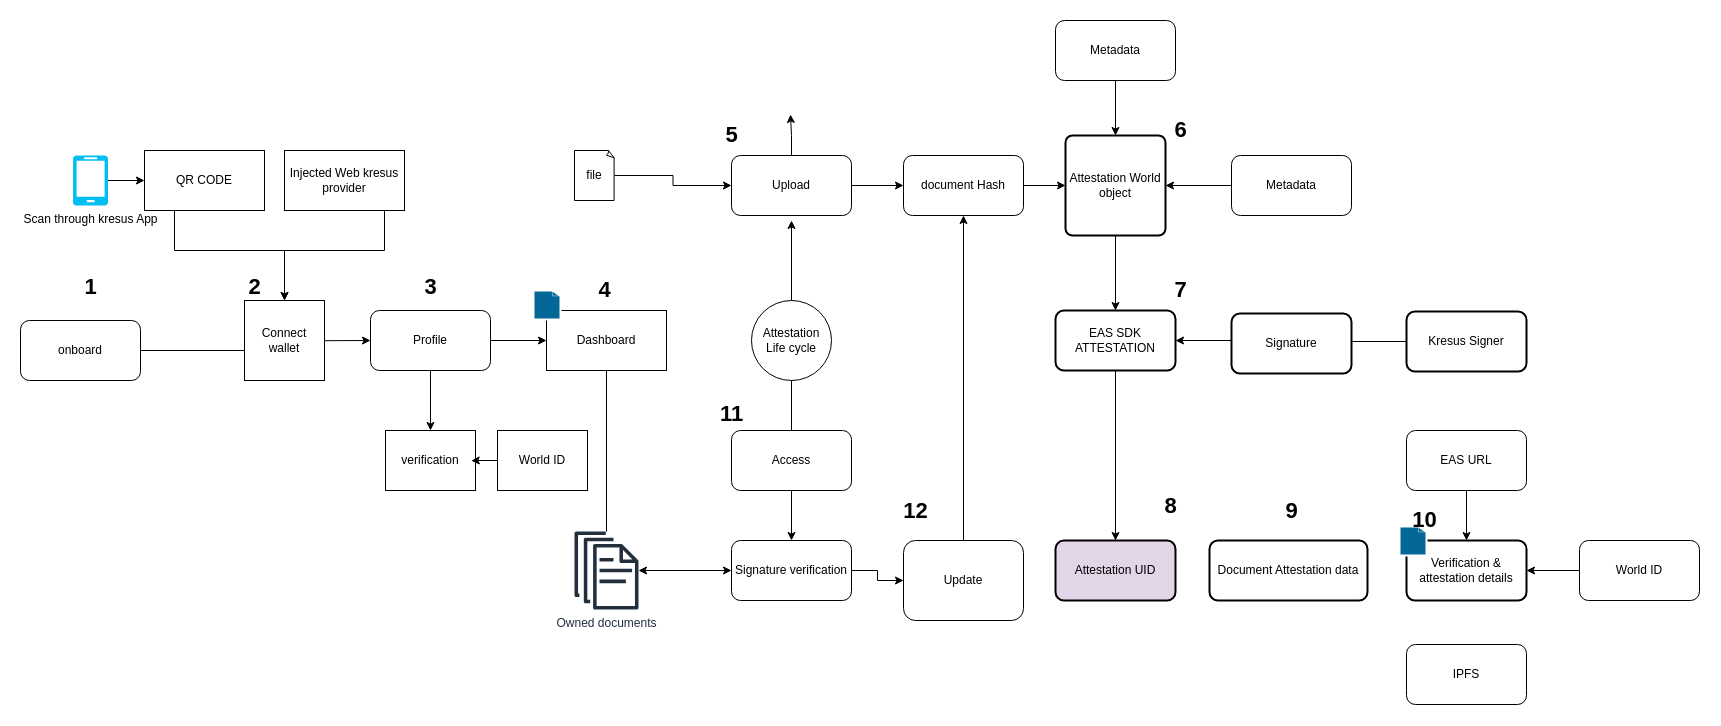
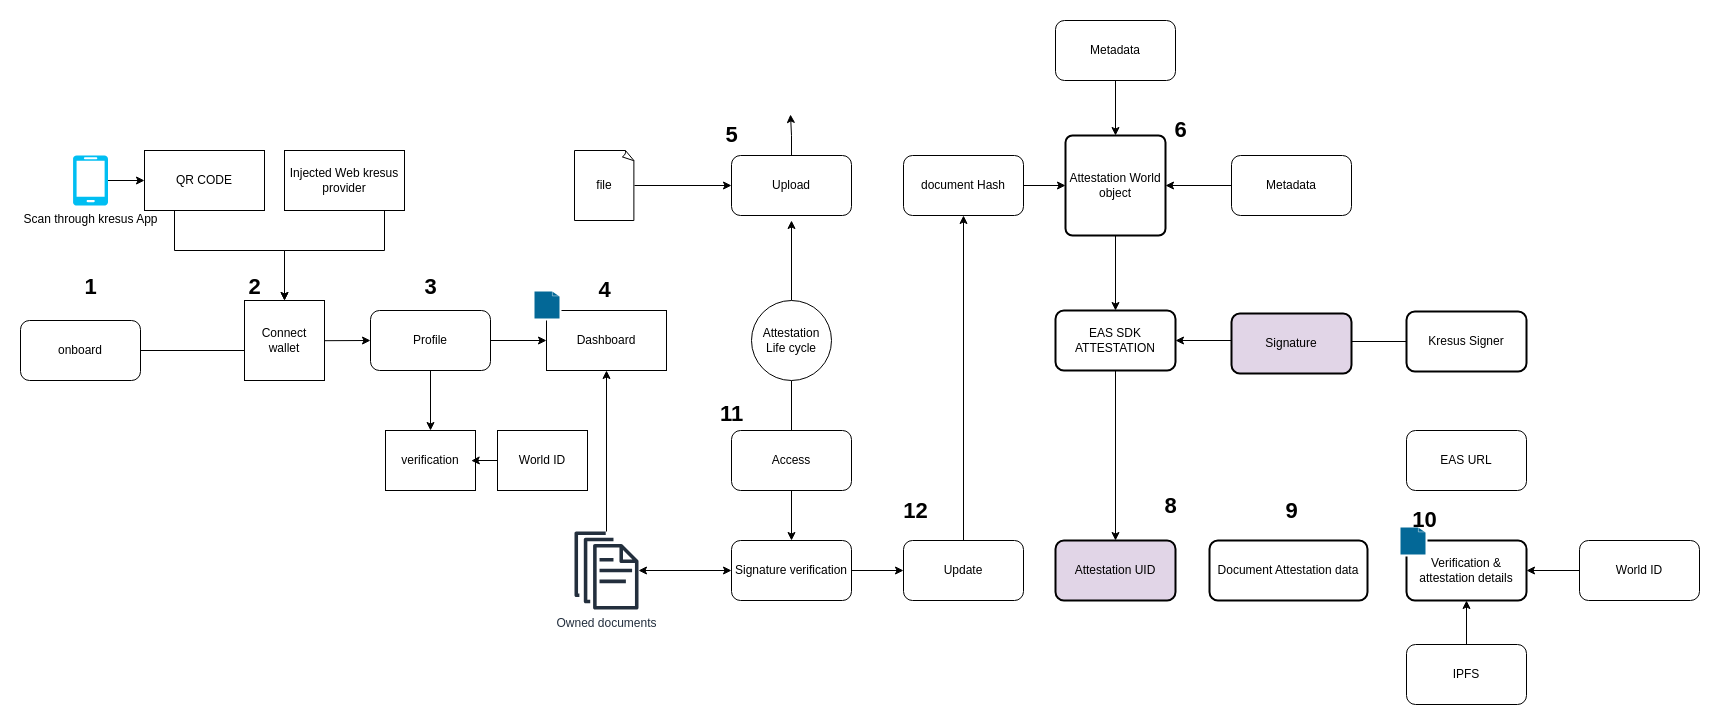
  <mxCell id="0" />
  <mxCell id="1" parent="0" />
  <mxCell id="2" style="edgeStyle=orthogonalEdgeStyle;rounded=0;orthogonalLoop=1;jettySize=auto;html=1;" edge="1" parent="1" source="3"><mxGeometry relative="1" as="geometry"><mxPoint x="370" y="340" as="targetPoint" /></mxGeometry></mxCell>
  <mxCell id="3" value="onboard" style="rounded=1;whiteSpace=wrap;html=1;" vertex="1" parent="1"><mxGeometry x="20" y="320" width="120" height="60" as="geometry" /></mxCell>
  <mxCell id="4" value="Connect wallet" style="whiteSpace=wrap;html=1;aspect=fixed;" vertex="1" parent="1"><mxGeometry x="244" y="300" width="80" height="80" as="geometry" /></mxCell>
  <mxCell id="5" style="edgeStyle=orthogonalEdgeStyle;rounded=0;orthogonalLoop=1;jettySize=auto;html=1;entryX=0.5;entryY=0;entryDx=0;entryDy=0;" edge="1" parent="1" source="6" target="4"><mxGeometry relative="1" as="geometry"><Array as="points"><mxPoint x="174" y="250" /><mxPoint x="284" y="250" /></Array></mxGeometry></mxCell>
  <mxCell id="6" value="QR CODE" style="rounded=0;whiteSpace=wrap;html=1;" vertex="1" parent="1"><mxGeometry x="144" y="150" width="120" height="60" as="geometry" /></mxCell>
  <mxCell id="7" style="edgeStyle=orthogonalEdgeStyle;rounded=0;orthogonalLoop=1;jettySize=auto;html=1;" edge="1" parent="1" source="8" target="4"><mxGeometry relative="1" as="geometry"><Array as="points"><mxPoint x="384" y="250" /><mxPoint x="284" y="250" /></Array></mxGeometry></mxCell>
  <mxCell id="8" value="Injected Web kresus provider" style="rounded=0;whiteSpace=wrap;html=1;" vertex="1" parent="1"><mxGeometry x="284" y="150" width="120" height="60" as="geometry" /></mxCell>
  <mxCell id="9" style="edgeStyle=orthogonalEdgeStyle;rounded=0;orthogonalLoop=1;jettySize=auto;html=1;entryX=0;entryY=0.5;entryDx=0;entryDy=0;" edge="1" parent="1" source="10" target="6"><mxGeometry relative="1" as="geometry" /></mxCell>
  <mxCell id="10" value="Scan through kresus App" style="verticalLabelPosition=bottom;html=1;verticalAlign=top;align=center;strokeColor=none;fillColor=#00BEF2;shape=mxgraph.azure.mobile;pointerEvents=1;" vertex="1" parent="1"><mxGeometry x="72.5" y="155" width="35" height="50" as="geometry" /></mxCell>
  <mxCell id="11" value="Dashboard" style="whiteSpace=wrap;html=1;" vertex="1" parent="1"><mxGeometry x="546" y="310" width="120" height="60" as="geometry" /></mxCell>
- <mxCell id="12" style="edgeStyle=orthogonalEdgeStyle;rounded=0;orthogonalLoop=1;jettySize=auto;html=1;endArrow=none;" edge="1" parent="1" source="13" target="11"><mxGeometry relative="1" as="geometry" /></mxCell>
+ <mxCell id="12" style="edgeStyle=orthogonalEdgeStyle;rounded=0;orthogonalLoop=1;jettySize=auto;html=1;" edge="1" parent="1" source="13" target="11"><mxGeometry relative="1" as="geometry" /></mxCell>
  <mxCell id="13" value="Owned documents" style="sketch=0;outlineConnect=0;fontColor=#232F3E;gradientColor=none;fillColor=#232F3D;strokeColor=none;dashed=0;verticalLabelPosition=bottom;verticalAlign=top;align=center;html=1;fontSize=12;fontStyle=0;aspect=fixed;pointerEvents=1;shape=mxgraph.aws4.documents;" vertex="1" parent="1"><mxGeometry x="574" y="531" width="64" height="78" as="geometry" /></mxCell>
  <mxCell id="14" value="" style="edgeStyle=orthogonalEdgeStyle;rounded=0;orthogonalLoop=1;jettySize=auto;html=1;" edge="1" parent="1" source="16"><mxGeometry relative="1" as="geometry"><mxPoint x="791" y="220" as="targetPoint" /></mxGeometry></mxCell>
  <mxCell id="15" style="edgeStyle=orthogonalEdgeStyle;rounded=0;orthogonalLoop=1;jettySize=auto;html=1;" edge="1" parent="1" source="16" target="24"><mxGeometry relative="1" as="geometry" /></mxCell>
  <mxCell id="16" value="Attestation Life cycle" style="ellipse;whiteSpace=wrap;html=1;aspect=fixed;" vertex="1" parent="1"><mxGeometry x="751" y="300" width="80" height="80" as="geometry" /></mxCell>
- <mxCell id="17" style="edgeStyle=orthogonalEdgeStyle;rounded=0;orthogonalLoop=1;jettySize=auto;html=1;" edge="1" parent="1" source="19" target="29"><mxGeometry relative="1" as="geometry" /></mxCell>
  <mxCell id="18" style="edgeStyle=orthogonalEdgeStyle;rounded=0;orthogonalLoop=1;jettySize=auto;html=1;" edge="1" parent="1" source="19"><mxGeometry relative="1" as="geometry"><mxPoint x="790" y="114" as="targetPoint" /></mxGeometry></mxCell>
  <mxCell id="19" value="Upload" style="rounded=1;whiteSpace=wrap;html=1;" vertex="1" parent="1"><mxGeometry x="731" y="155" width="120" height="60" as="geometry" /></mxCell>
  <mxCell id="20" style="edgeStyle=orthogonalEdgeStyle;rounded=0;orthogonalLoop=1;jettySize=auto;html=1;entryX=0.5;entryY=1;entryDx=0;entryDy=0;" edge="1" parent="1" source="21" target="29"><mxGeometry relative="1" as="geometry" /></mxCell>
- <mxCell id="21" value="Update" style="rounded=1;whiteSpace=wrap;html=1;" vertex="1" parent="1"><mxGeometry x="903" y="540" width="120" height="80" as="geometry" /></mxCell>
+ <mxCell id="21" value="Update" style="rounded=1;whiteSpace=wrap;html=1;" vertex="1" parent="1"><mxGeometry x="903" y="540" width="120" height="60" as="geometry" /></mxCell>
  <mxCell id="22" style="edgeStyle=orthogonalEdgeStyle;rounded=0;orthogonalLoop=1;jettySize=auto;html=1;startArrow=classic;startFill=1;" edge="1" parent="1" source="24" target="13"><mxGeometry relative="1" as="geometry" /></mxCell>
  <mxCell id="23" style="edgeStyle=orthogonalEdgeStyle;rounded=0;orthogonalLoop=1;jettySize=auto;html=1;" edge="1" parent="1" source="24" target="21"><mxGeometry relative="1" as="geometry" /></mxCell>
  <mxCell id="24" value="Signature verification" style="rounded=1;whiteSpace=wrap;html=1;" vertex="1" parent="1"><mxGeometry x="731" y="540" width="120" height="60" as="geometry" /></mxCell>
  <mxCell id="25" value="Access" style="rounded=1;whiteSpace=wrap;html=1;" vertex="1" parent="1"><mxGeometry x="731" y="430" width="120" height="60" as="geometry" /></mxCell>
  <mxCell id="26" style="edgeStyle=orthogonalEdgeStyle;rounded=0;orthogonalLoop=1;jettySize=auto;html=1;" edge="1" parent="1" source="27" target="19"><mxGeometry relative="1" as="geometry" /></mxCell>
- <mxCell id="27" value="file" style="whiteSpace=wrap;html=1;shape=mxgraph.basic.document" vertex="1" parent="1"><mxGeometry x="574" y="150" width="40" height="50" as="geometry" /></mxCell>
+ <mxCell id="27" value="file" style="whiteSpace=wrap;html=1;shape=mxgraph.basic.document" vertex="1" parent="1"><mxGeometry x="574" y="150" width="60" height="70" as="geometry" /></mxCell>
  <mxCell id="28" style="edgeStyle=orthogonalEdgeStyle;rounded=0;orthogonalLoop=1;jettySize=auto;html=1;entryX=0;entryY=0.5;entryDx=0;entryDy=0;" edge="1" parent="1" source="29" target="33"><mxGeometry relative="1" as="geometry" /></mxCell>
  <mxCell id="29" value="document Hash" style="rounded=1;whiteSpace=wrap;html=1;" vertex="1" parent="1"><mxGeometry x="903" y="155" width="120" height="60" as="geometry" /></mxCell>
  <mxCell id="30" value="" style="edgeStyle=orthogonalEdgeStyle;rounded=0;orthogonalLoop=1;jettySize=auto;html=1;" edge="1" parent="1" source="31" target="33"><mxGeometry relative="1" as="geometry" /></mxCell>
  <mxCell id="31" value="Metadata" style="rounded=1;whiteSpace=wrap;html=1;" vertex="1" parent="1"><mxGeometry x="1055" y="20" width="120" height="60" as="geometry" /></mxCell>
  <mxCell id="32" value="" style="edgeStyle=orthogonalEdgeStyle;rounded=0;orthogonalLoop=1;jettySize=auto;html=1;" edge="1" parent="1" source="33" target="40"><mxGeometry relative="1" as="geometry" /></mxCell>
  <mxCell id="33" value="Attestation World&lt;br&gt;object" style="rounded=1;whiteSpace=wrap;html=1;absoluteArcSize=1;arcSize=14;strokeWidth=2;" vertex="1" parent="1"><mxGeometry x="1065" y="135" width="100" height="100" as="geometry" /></mxCell>
  <mxCell id="34" style="edgeStyle=orthogonalEdgeStyle;rounded=0;orthogonalLoop=1;jettySize=auto;html=1;" edge="1" parent="1" source="35" target="33"><mxGeometry relative="1" as="geometry" /></mxCell>
  <mxCell id="35" value="Metadata" style="rounded=1;whiteSpace=wrap;html=1;" vertex="1" parent="1"><mxGeometry x="1231" y="155" width="120" height="60" as="geometry" /></mxCell>
  <mxCell id="36" value="Attestation UID" style="rounded=1;whiteSpace=wrap;html=1;arcSize=14;strokeWidth=2;fillColor=#e1d5e7;" vertex="1" parent="1"><mxGeometry x="1055" y="540" width="120" height="60" as="geometry" /></mxCell>
  <mxCell id="37" value="" style="edgeStyle=orthogonalEdgeStyle;rounded=0;orthogonalLoop=1;jettySize=auto;html=1;" edge="1" parent="1" source="38" target="40"><mxGeometry relative="1" as="geometry" /></mxCell>
  <mxCell id="38" value="Kresus Signer" style="rounded=1;whiteSpace=wrap;html=1;arcSize=14;strokeWidth=2;" vertex="1" parent="1"><mxGeometry x="1406" y="311" width="120" height="60" as="geometry" /></mxCell>
  <mxCell id="39" value="" style="edgeStyle=orthogonalEdgeStyle;rounded=0;orthogonalLoop=1;jettySize=auto;html=1;" edge="1" parent="1" source="40" target="36"><mxGeometry relative="1" as="geometry" /></mxCell>
  <mxCell id="40" value="EAS SDK&lt;br&gt;ATTESTATION" style="rounded=1;whiteSpace=wrap;html=1;arcSize=14;strokeWidth=2;" vertex="1" parent="1"><mxGeometry x="1055" y="310" width="120" height="60" as="geometry" /></mxCell>
  <mxCell id="41" value="" style="shape=mxgraph.cisco.misc.page_icon;html=1;pointerEvents=1;dashed=0;fillColor=#036897;strokeColor=#ffffff;strokeWidth=2;verticalLabelPosition=bottom;verticalAlign=top;align=center;outlineConnect=0;" vertex="1" parent="1"><mxGeometry x="533" y="290" width="27" height="29" as="geometry" /></mxCell>
  <mxCell id="42" value="Document Attestation data" style="rounded=1;whiteSpace=wrap;html=1;arcSize=14;strokeWidth=2;" vertex="1" parent="1"><mxGeometry x="1209" y="540" width="158" height="60" as="geometry" /></mxCell>
  <mxCell id="43" value="Verification &amp;amp; attestation details" style="whiteSpace=wrap;html=1;rounded=1;arcSize=14;strokeWidth=2;" vertex="1" parent="1"><mxGeometry x="1406" y="540" width="120" height="60" as="geometry" /></mxCell>
  <mxCell id="44" value="" style="shape=mxgraph.cisco.misc.page_icon;html=1;pointerEvents=1;dashed=0;fillColor=#036897;strokeColor=#ffffff;strokeWidth=2;verticalLabelPosition=bottom;verticalAlign=top;align=center;outlineConnect=0;" vertex="1" parent="1"><mxGeometry x="1399" y="526" width="27" height="29" as="geometry" /></mxCell>
- <mxCell id="45" value="Signature" style="rounded=1;whiteSpace=wrap;html=1;arcSize=14;strokeWidth=2;" vertex="1" parent="1"><mxGeometry x="1231" y="313" width="120" height="60" as="geometry" /></mxCell>
- <mxCell id="46" value="" style="edgeStyle=orthogonalEdgeStyle;rounded=0;orthogonalLoop=1;jettySize=auto;html=1;" edge="1" parent="1" source="47" target="43"><mxGeometry relative="1" as="geometry" /></mxCell>
+ <mxCell id="45" value="Signature" style="rounded=1;whiteSpace=wrap;html=1;arcSize=14;strokeWidth=2;fillColor=#e1d5e7;" vertex="1" parent="1"><mxGeometry x="1231" y="313" width="120" height="60" as="geometry" /></mxCell>
  <mxCell id="47" value="EAS URL" style="rounded=1;whiteSpace=wrap;html=1;" vertex="1" parent="1"><mxGeometry x="1406" y="430" width="120" height="60" as="geometry" /></mxCell>
  <mxCell id="48" value="" style="edgeStyle=orthogonalEdgeStyle;rounded=0;orthogonalLoop=1;jettySize=auto;html=1;" edge="1" parent="1" source="49" target="43"><mxGeometry relative="1" as="geometry" /></mxCell>
  <mxCell id="49" value="World ID" style="rounded=1;whiteSpace=wrap;html=1;" vertex="1" parent="1"><mxGeometry x="1579" y="540" width="120" height="60" as="geometry" /></mxCell>
+ <mxCell id="50" value="" style="edgeStyle=orthogonalEdgeStyle;rounded=0;orthogonalLoop=1;jettySize=auto;html=1;" edge="1" parent="1" source="51" target="43"><mxGeometry relative="1" as="geometry" /></mxCell>
  <mxCell id="51" value="IPFS" style="rounded=1;whiteSpace=wrap;html=1;" vertex="1" parent="1"><mxGeometry x="1406" y="644" width="120" height="60" as="geometry" /></mxCell>
  <mxCell id="52" style="edgeStyle=orthogonalEdgeStyle;rounded=0;orthogonalLoop=1;jettySize=auto;html=1;entryX=0;entryY=0.5;entryDx=0;entryDy=0;" edge="1" parent="1" source="54" target="11"><mxGeometry relative="1" as="geometry" /></mxCell>
  <mxCell id="53" style="edgeStyle=orthogonalEdgeStyle;rounded=0;orthogonalLoop=1;jettySize=auto;html=1;entryX=0.5;entryY=0;entryDx=0;entryDy=0;" edge="1" parent="1" source="54" target="55"><mxGeometry relative="1" as="geometry" /></mxCell>
  <mxCell id="54" value="Profile" style="rounded=1;whiteSpace=wrap;html=1;" vertex="1" parent="1"><mxGeometry x="370" y="310" width="120" height="60" as="geometry" /></mxCell>
  <mxCell id="55" value="verification" style="rounded=0;whiteSpace=wrap;html=1;" vertex="1" parent="1"><mxGeometry x="385" y="430" width="90" height="60" as="geometry" /></mxCell>
  <mxCell id="56" value="World ID" style="rounded=0;whiteSpace=wrap;html=1;" vertex="1" parent="1"><mxGeometry x="497" y="430" width="90" height="60" as="geometry" /></mxCell>
  <mxCell id="57" style="edgeStyle=orthogonalEdgeStyle;rounded=0;orthogonalLoop=1;jettySize=auto;html=1;entryX=0.953;entryY=0.503;entryDx=0;entryDy=0;entryPerimeter=0;" edge="1" parent="1" source="56" target="55"><mxGeometry relative="1" as="geometry" /></mxCell>
  <mxCell id="58" value="&lt;b&gt;&lt;font style=&quot;font-size: 22px;&quot;&gt;1&lt;/font&gt;&lt;/b&gt;" style="text;html=1;align=center;verticalAlign=middle;resizable=0;points=[];autosize=1;strokeColor=none;fillColor=none;" vertex="1" parent="1"><mxGeometry x="70" y="267" width="40" height="40" as="geometry" /></mxCell>
  <mxCell id="59" value="&lt;b&gt;&lt;font style=&quot;font-size: 22px;&quot;&gt;2&lt;/font&gt;&lt;/b&gt;" style="text;html=1;align=center;verticalAlign=middle;resizable=0;points=[];autosize=1;strokeColor=none;fillColor=none;" vertex="1" parent="1"><mxGeometry x="234" y="267" width="40" height="40" as="geometry" /></mxCell>
  <mxCell id="60" value="&lt;b&gt;&lt;font style=&quot;font-size: 22px;&quot;&gt;3&lt;/font&gt;&lt;/b&gt;" style="text;html=1;align=center;verticalAlign=middle;resizable=0;points=[];autosize=1;strokeColor=none;fillColor=none;" vertex="1" parent="1"><mxGeometry x="410" y="267" width="40" height="40" as="geometry" /></mxCell>
  <mxCell id="61" value="&lt;b&gt;&lt;font style=&quot;font-size: 22px;&quot;&gt;4&lt;/font&gt;&lt;/b&gt;" style="text;html=1;align=center;verticalAlign=middle;resizable=0;points=[];autosize=1;strokeColor=none;fillColor=none;" vertex="1" parent="1"><mxGeometry x="584" y="270" width="40" height="40" as="geometry" /></mxCell>
  <mxCell id="62" value="&lt;b&gt;&lt;font style=&quot;font-size: 22px;&quot;&gt;5&lt;/font&gt;&lt;/b&gt;" style="text;html=1;align=center;verticalAlign=middle;resizable=0;points=[];autosize=1;strokeColor=none;fillColor=none;" vertex="1" parent="1"><mxGeometry x="711" y="115" width="40" height="40" as="geometry" /></mxCell>
  <mxCell id="63" value="&lt;b&gt;&lt;font style=&quot;font-size: 22px;&quot;&gt;6&lt;/font&gt;&lt;/b&gt;" style="text;html=1;align=center;verticalAlign=middle;resizable=0;points=[];autosize=1;strokeColor=none;fillColor=none;" vertex="1" parent="1"><mxGeometry x="1160" y="110" width="40" height="40" as="geometry" /></mxCell>
- <mxCell id="64" value="&lt;b&gt;&lt;font style=&quot;font-size: 22px;&quot;&gt;7&lt;/font&gt;&lt;/b&gt;" style="text;html=1;align=center;verticalAlign=middle;resizable=0;points=[];autosize=1;strokeColor=none;fillColor=none;" vertex="1" parent="1"><mxGeometry x="1160" y="270" width="40" height="40" as="geometry" /></mxCell>
  <mxCell id="65" value="&lt;b&gt;&lt;font style=&quot;font-size: 22px;&quot;&gt;8&lt;/font&gt;&lt;/b&gt;" style="text;html=1;align=center;verticalAlign=middle;resizable=0;points=[];autosize=1;strokeColor=none;fillColor=none;" vertex="1" parent="1"><mxGeometry x="1150" y="486" width="40" height="40" as="geometry" /></mxCell>
  <mxCell id="66" value="&lt;b&gt;&lt;font style=&quot;font-size: 22px;&quot;&gt;9&lt;/font&gt;&lt;/b&gt;" style="text;html=1;align=center;verticalAlign=middle;resizable=0;points=[];autosize=1;strokeColor=none;fillColor=none;" vertex="1" parent="1"><mxGeometry x="1271" y="491" width="40" height="40" as="geometry" /></mxCell>
  <mxCell id="67" value="&lt;b&gt;&lt;font style=&quot;font-size: 22px;&quot;&gt;10&lt;/font&gt;&lt;/b&gt;" style="text;html=1;align=center;verticalAlign=middle;resizable=0;points=[];autosize=1;strokeColor=none;fillColor=none;" vertex="1" parent="1"><mxGeometry x="1399" y="500" width="50" height="40" as="geometry" /></mxCell>
  <mxCell id="68" value="&lt;b&gt;&lt;font style=&quot;font-size: 22px;&quot;&gt;11&lt;/font&gt;&lt;/b&gt;" style="text;html=1;align=center;verticalAlign=middle;resizable=0;points=[];autosize=1;strokeColor=none;fillColor=none;" vertex="1" parent="1"><mxGeometry x="706" y="394" width="50" height="40" as="geometry" /></mxCell>
  <mxCell id="69" value="&lt;b&gt;&lt;font style=&quot;font-size: 22px;&quot;&gt;12&lt;/font&gt;&lt;/b&gt;" style="text;html=1;align=center;verticalAlign=middle;resizable=0;points=[];autosize=1;strokeColor=none;fillColor=none;" vertex="1" parent="1"><mxGeometry x="890" y="491" width="50" height="40" as="geometry" /></mxCell>
